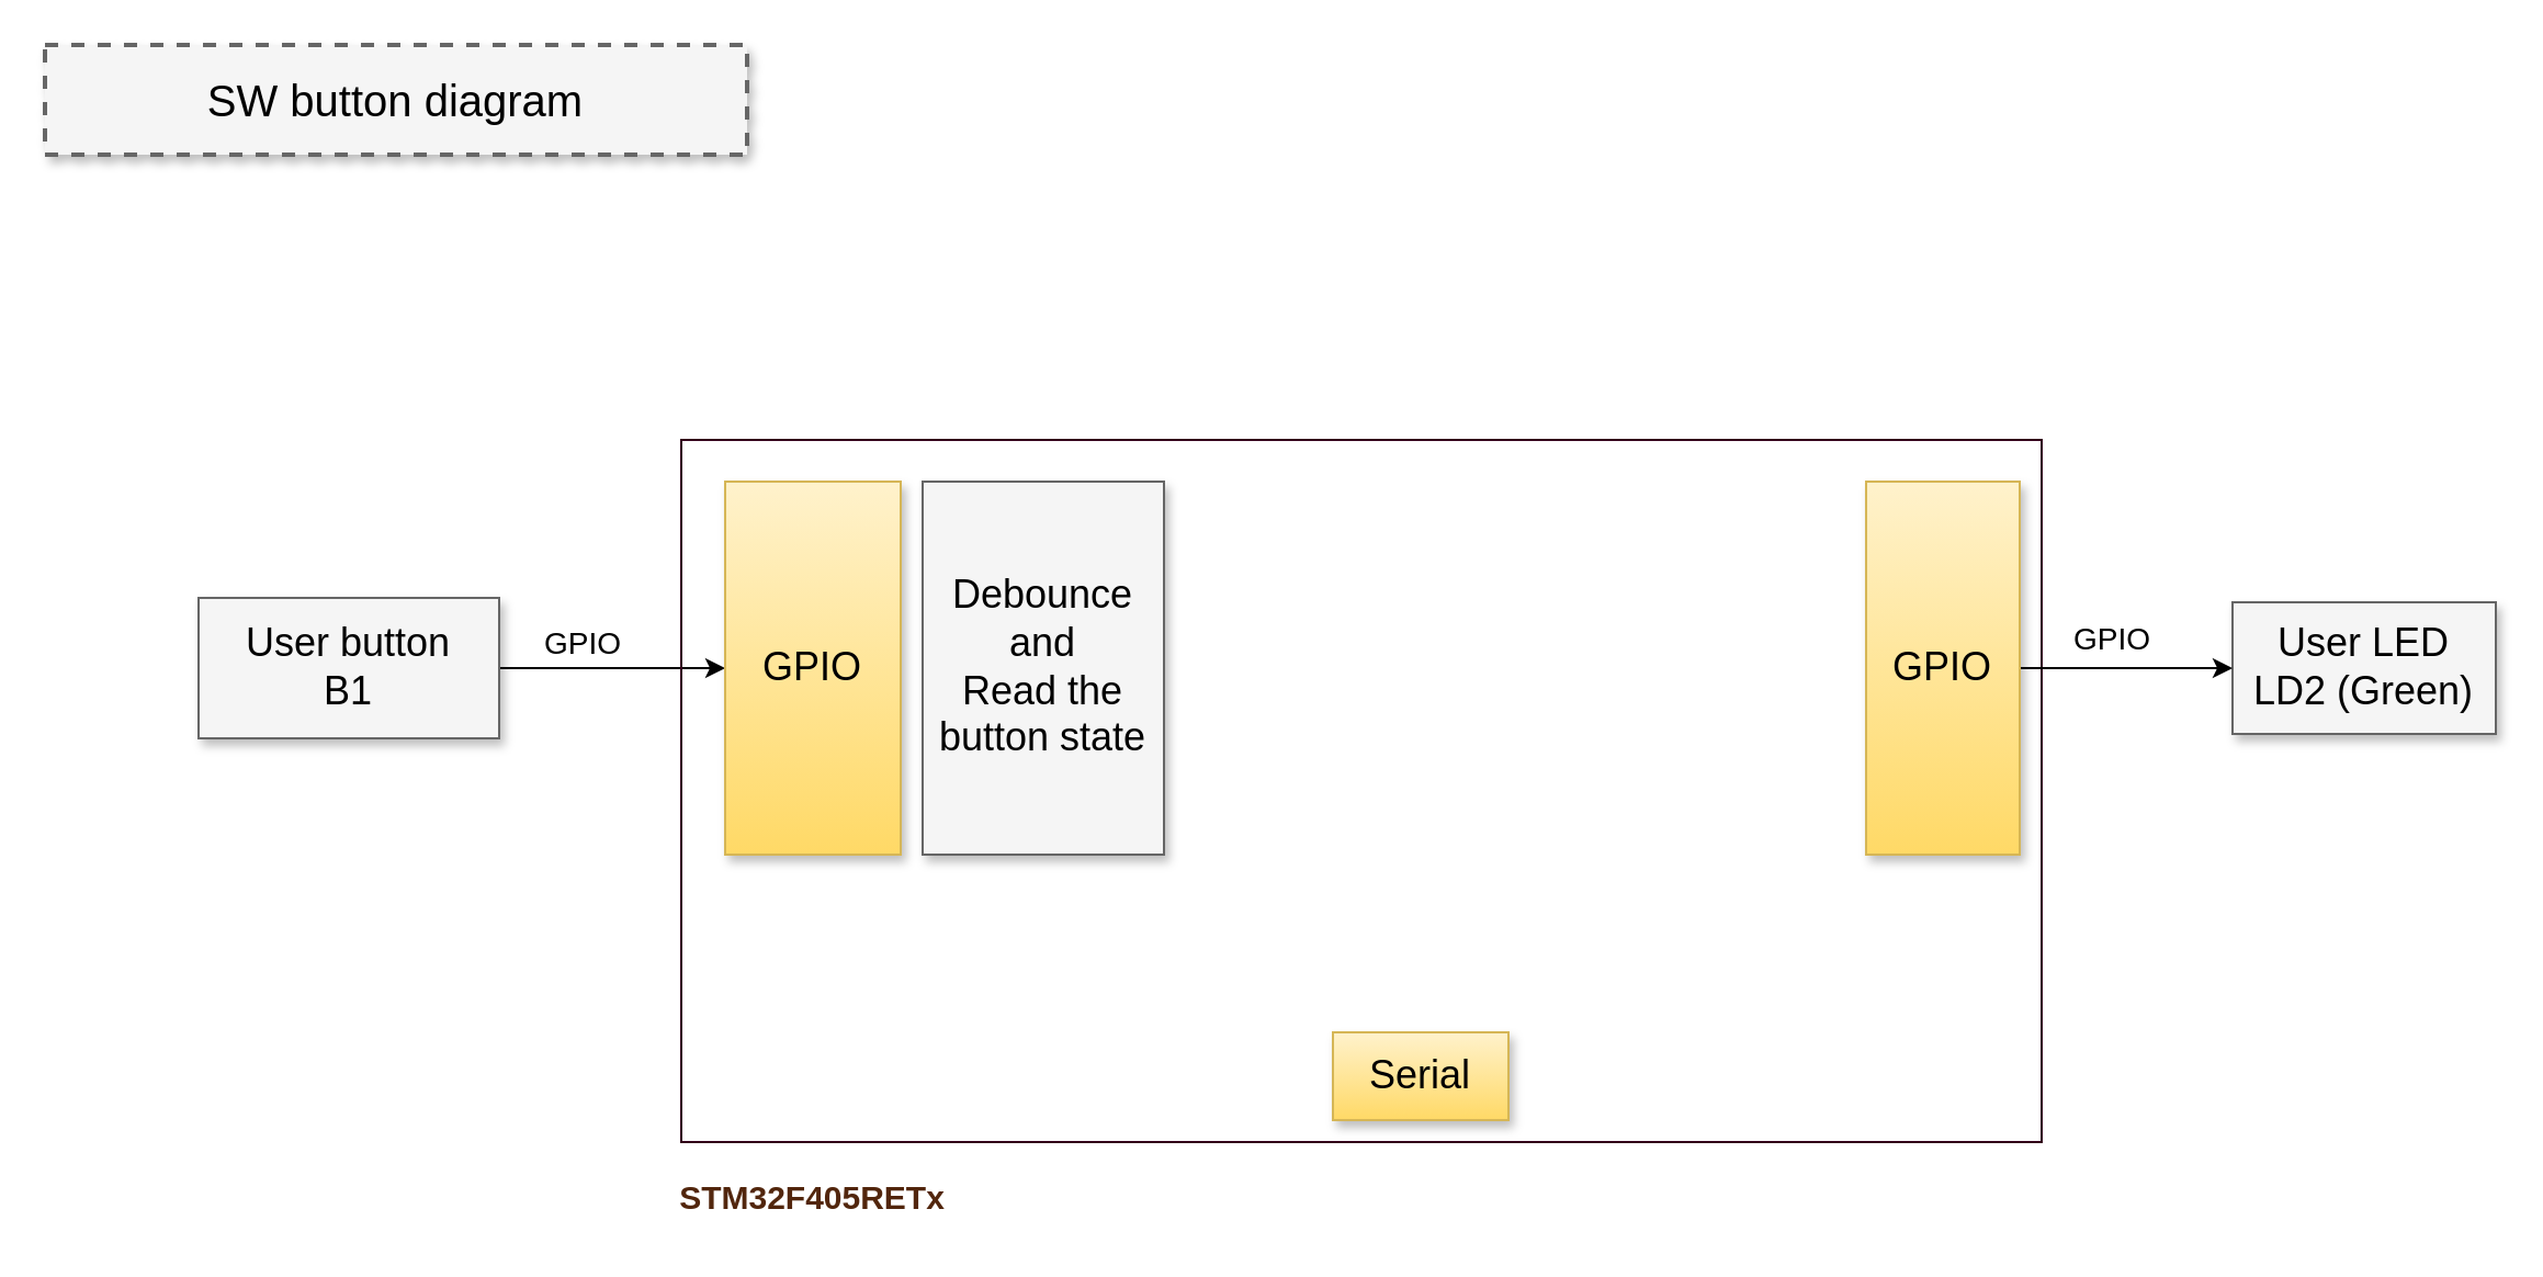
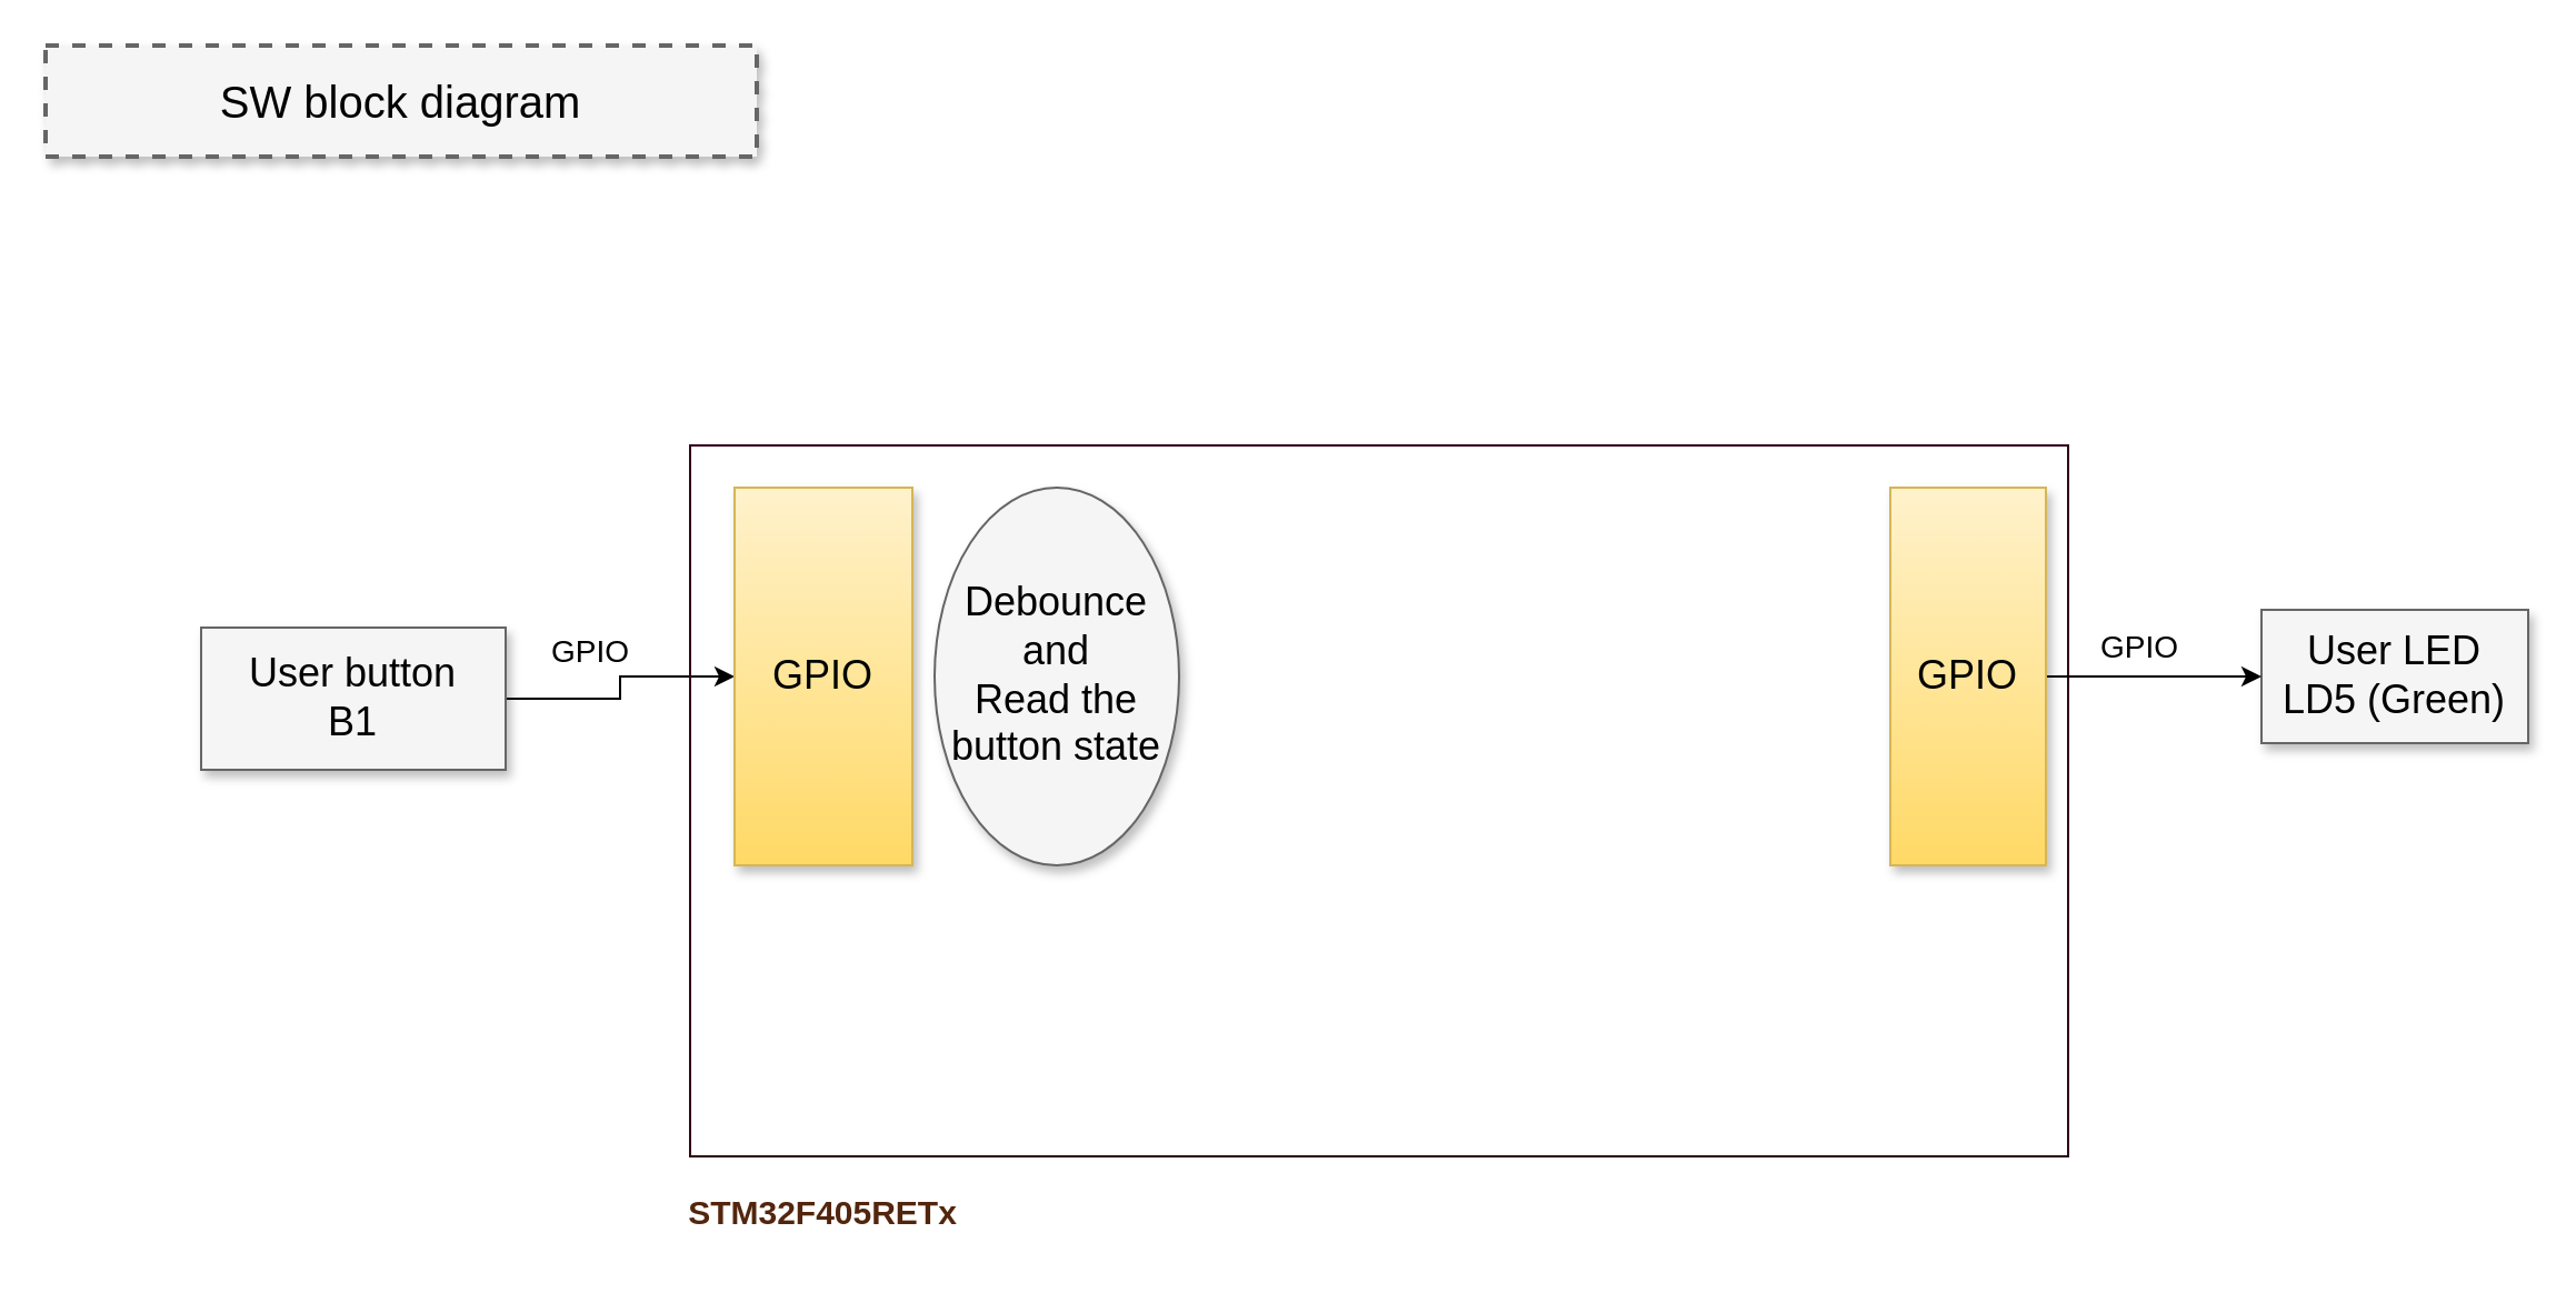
  <mxCell id="0" style=";html=1;" />
  <mxCell id="1" style=";html=1;" parent="0" />
- <mxCell id="2" value="SW button diagram" style="whiteSpace=wrap;html=1;shadow=1;fontSize=20;fillColor=#f5f5f5;strokeColor=#666666;strokeWidth=2;dashed=1;" parent="1" vertex="1"><mxGeometry x="20" y="20" width="320" height="50" as="geometry" /></mxCell>
- <mxCell id="3" value="User LED &lt;br&gt;LD2 (Green)" style="whiteSpace=wrap;html=1;shadow=1;fontSize=18;fillColor=#f5f5f5;strokeColor=#666666;" parent="1" vertex="1"><mxGeometry x="1017" y="274" width="120" height="60" as="geometry" /></mxCell>
+ <mxCell id="2" value="SW block diagram" style="whiteSpace=wrap;html=1;shadow=1;fontSize=20;fillColor=#f5f5f5;strokeColor=#666666;strokeWidth=2;dashed=1;" parent="1" vertex="1"><mxGeometry x="20" y="20" width="320" height="50" as="geometry" /></mxCell>
+ <mxCell id="3" value="User LED &lt;br&gt;LD5 (Green)" style="whiteSpace=wrap;html=1;shadow=1;fontSize=18;fillColor=#f5f5f5;strokeColor=#666666;" parent="1" vertex="1"><mxGeometry x="1017" y="274" width="120" height="60" as="geometry" /></mxCell>
  <mxCell id="4" style="edgeStyle=orthogonalEdgeStyle;rounded=0;orthogonalLoop=1;jettySize=auto;html=1;entryX=0;entryY=0.5;entryDx=0;entryDy=0;fontSize=17;fontColor=#52260D;" parent="1" source="5" target="9" edge="1"><mxGeometry relative="1" as="geometry" /></mxCell>
- <mxCell id="5" value="User button&lt;br&gt;B1" style="whiteSpace=wrap;html=1;shadow=1;fontSize=18;fillColor=#f5f5f5;strokeColor=#666666;" parent="1" vertex="1"><mxGeometry x="90" y="272" width="137" height="64" as="geometry" /></mxCell>
+ <mxCell id="5" value="User button&lt;br&gt;B1" style="whiteSpace=wrap;html=1;shadow=1;fontSize=18;fillColor=#f5f5f5;strokeColor=#666666;" parent="1" vertex="1"><mxGeometry x="90" y="282" width="137" height="64" as="geometry" /></mxCell>
  <mxCell id="6" value="&lt;font style=&quot;font-size: 14px&quot;&gt;GPIO&lt;/font&gt;" style="text;html=1;align=center;verticalAlign=middle;resizable=0;points=[];autosize=1;strokeColor=none;fillColor=none;" parent="1" vertex="1"><mxGeometry x="937" y="281" width="50" height="20" as="geometry" /></mxCell>
  <mxCell id="7" value="&lt;font style=&quot;font-size: 14px&quot;&gt;GPIO&lt;/font&gt;" style="text;html=1;align=center;verticalAlign=middle;resizable=0;points=[];autosize=1;strokeColor=none;fillColor=none;" parent="1" vertex="1"><mxGeometry x="240" y="283" width="50" height="20" as="geometry" /></mxCell>
  <mxCell id="8" value="" style="rounded=0;whiteSpace=wrap;html=1;fontSize=14;fontColor=#FFFFFF;strokeColor=#33001A;fillColor=none;" parent="1" vertex="1"><mxGeometry x="310" y="200" width="620" height="320" as="geometry" /></mxCell>
  <mxCell id="9" value="GPIO" style="whiteSpace=wrap;html=1;shadow=1;fontSize=18;fillColor=#fff2cc;strokeColor=#d6b656;gradientColor=#ffd966;" parent="1" vertex="1"><mxGeometry x="330" y="219" width="80" height="170" as="geometry" /></mxCell>
- <mxCell id="10" value="Debounce and &lt;br&gt;Read the button state" style="whiteSpace=wrap;html=1;shadow=1;fontSize=18;fillColor=#f5f5f5;strokeColor=#666666;" parent="1" vertex="1"><mxGeometry x="420" y="219" width="110" height="170" as="geometry" /></mxCell>
- <mxCell id="11" value="Serial" style="whiteSpace=wrap;html=1;shadow=1;fontSize=18;fillColor=#fff2cc;strokeColor=#d6b656;gradientColor=#ffd966;" parent="1" vertex="1"><mxGeometry x="607" y="470" width="80" height="40" as="geometry" /></mxCell>
+ <mxCell id="10" value="Debounce and &lt;br&gt;Read the button state" style="ellipse;whiteSpace=wrap;html=1;shadow=1;fontSize=18;fillColor=#f5f5f5;strokeColor=#666666;" parent="1" vertex="1"><mxGeometry x="420" y="219" width="110" height="170" as="geometry" /></mxCell>
  <mxCell id="12" style="edgeStyle=orthogonalEdgeStyle;rounded=0;orthogonalLoop=1;jettySize=auto;html=1;exitX=1;exitY=0.5;exitDx=0;exitDy=0;entryX=0;entryY=0.5;entryDx=0;entryDy=0;fontSize=14;fontColor=#FFFFFF;" parent="1" source="13" target="3" edge="1"><mxGeometry relative="1" as="geometry" /></mxCell>
  <mxCell id="13" value="GPIO" style="whiteSpace=wrap;html=1;shadow=1;fontSize=18;fillColor=#fff2cc;strokeColor=#d6b656;gradientColor=#ffd966;" parent="1" vertex="1"><mxGeometry x="850" y="219" width="70" height="170" as="geometry" /></mxCell>
  <mxCell id="14" value="&lt;span style=&quot;font-size: 15px&quot;&gt;&lt;b&gt;STM32F405RETx&lt;/b&gt;&lt;/span&gt;" style="text;html=1;strokeColor=none;fillColor=none;align=center;verticalAlign=middle;whiteSpace=wrap;rounded=0;fontSize=14;fontColor=#52260D;fontStyle=0" parent="1" vertex="1"><mxGeometry x="330" y="530" width="80" height="30" as="geometry" /></mxCell>
